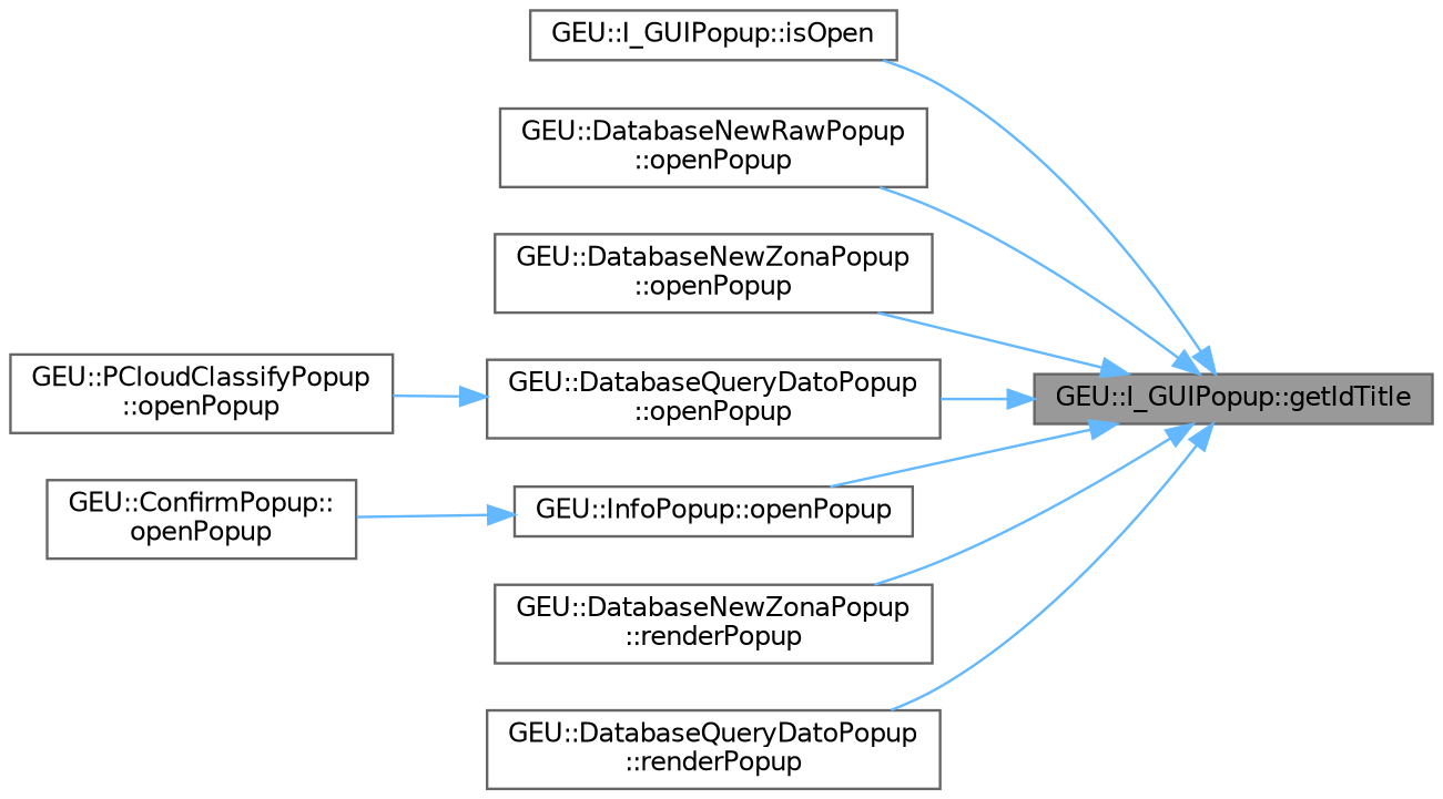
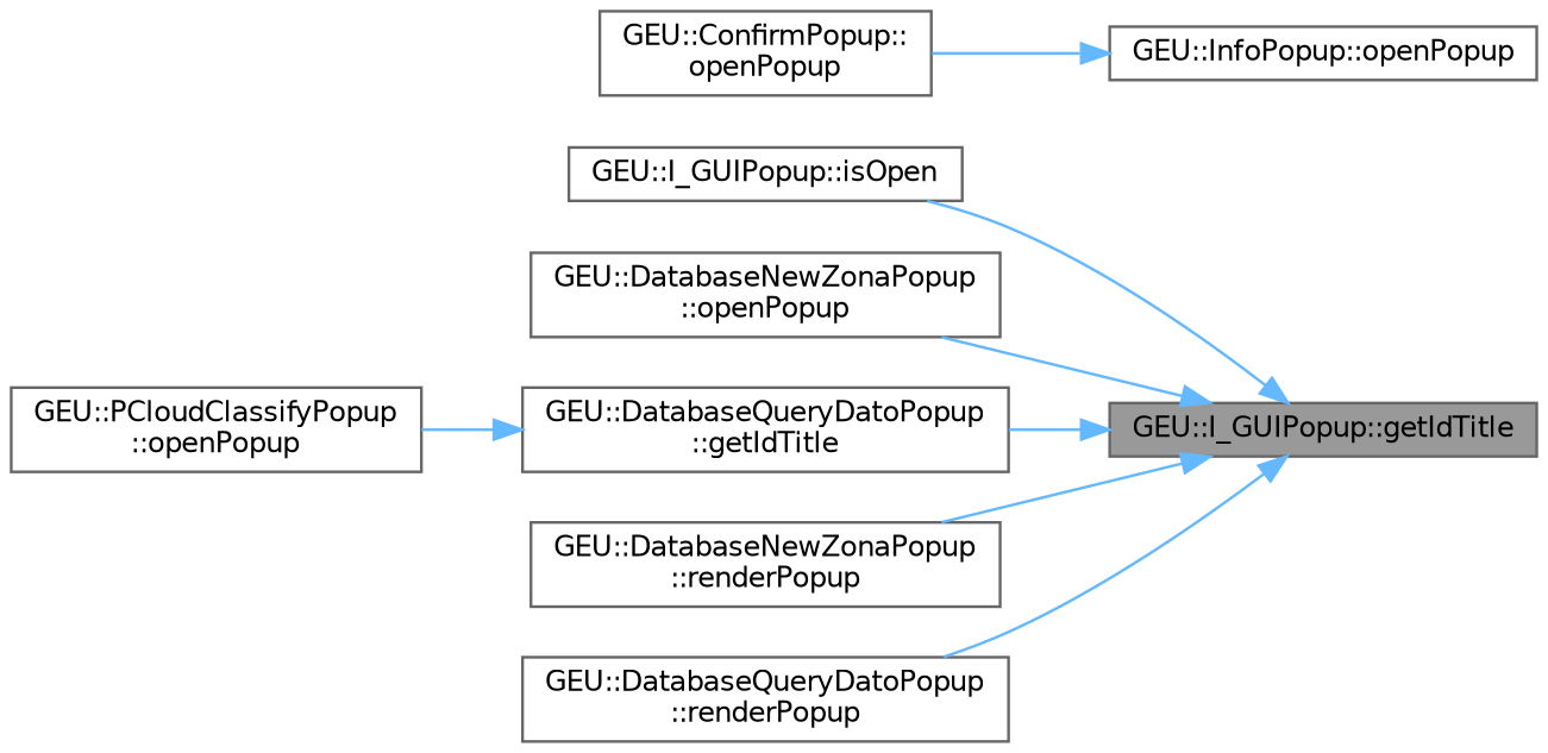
  digraph {
    rankdir=RL
    node [color=grey40 fillcolor=white fontname=Helvetica fontsize=10 shape=box style=filled]
    edge [color=steelblue1 dir=back fontname=Helvetica fontsize=10 labelfontname=Helvetica labelfontsize=10 style=solid]
    n1 [color=gray40 fillcolor=grey60 fontcolor=black height=0.2 label="GEU::I_GUIPopup::getIdTitle" width=0.4]
    n2 [height=0.2 label="GEU::I_GUIPopup::isOpen" width=0.4]
-   n3 [height=0.2 label="GEU::DatabaseNewRawPopup\l::openPopup" width=0.4]
    n4 [height=0.2 label="GEU::DatabaseNewZonaPopup\l::openPopup" width=0.4]
-   n5 [height=0.2 label="GEU::DatabaseQueryDatoPopup\l::openPopup" width=0.4]
+   n5 [height=0.2 label="GEU::DatabaseQueryDatoPopup\l::getIdTitle" width=0.4]
    n6 [height=0.2 label="GEU::InfoPopup::openPopup" width=0.4]
    n7 [height=0.2 label="GEU::DatabaseNewZonaPopup\l::renderPopup" width=0.4]
    n8 [height=0.2 label="GEU::DatabaseQueryDatoPopup\l::renderPopup" width=0.4]
    n9 [height=0.2 label="GEU::ConfirmPopup::\lopenPopup" width=0.4]
    n10 [height=0.2 label="GEU::PCloudClassifyPopup\l::openPopup" width=0.4]
    n1 -> n2
-   n1 -> n3
    n1 -> n4
    n1 -> n5
-   n1 -> n6
    n1 -> n7
    n1 -> n8
    n5 -> n10
    n6 -> n9
  }
